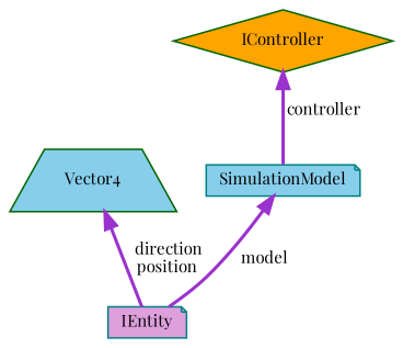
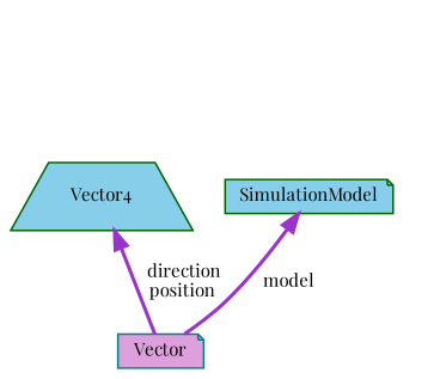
  digraph {
    fontname="Playfair Display"
    node [color=teal fillcolor=skyblue fontname="Playfair Display" fontsize=10 shape=note style=filled]
    edge [color=darkorchid3 dir=back fontname="Playfair Display" fontsize=10 labelfontname=Helvetica labelfontsize=10 style=bold]
-   n1 [fillcolor=plum fontcolor=black height=0.2 label=IEntity width=0.4]
+   n1 [fillcolor=plum fontcolor=black height=0.2 label=Vector width=0.4]
    n2 [color=darkgreen height=0.2 label=Vector4 shape=trapezium width=0.4]
-   n3 [height=0.2 label=SimulationModel width=0.4]
-   n4 [color=darkgreen fillcolor=orange height=0.2 label=IController shape=diamond width=0.4]
+   n3 [color=darkgreen height=0.2 label=SimulationModel width=0.4]
    n2 -> n1 [label=" direction\nposition"]
    n3 -> n1 [label=" model"]
-   n4 -> n3 [label=" controller"]
  }
